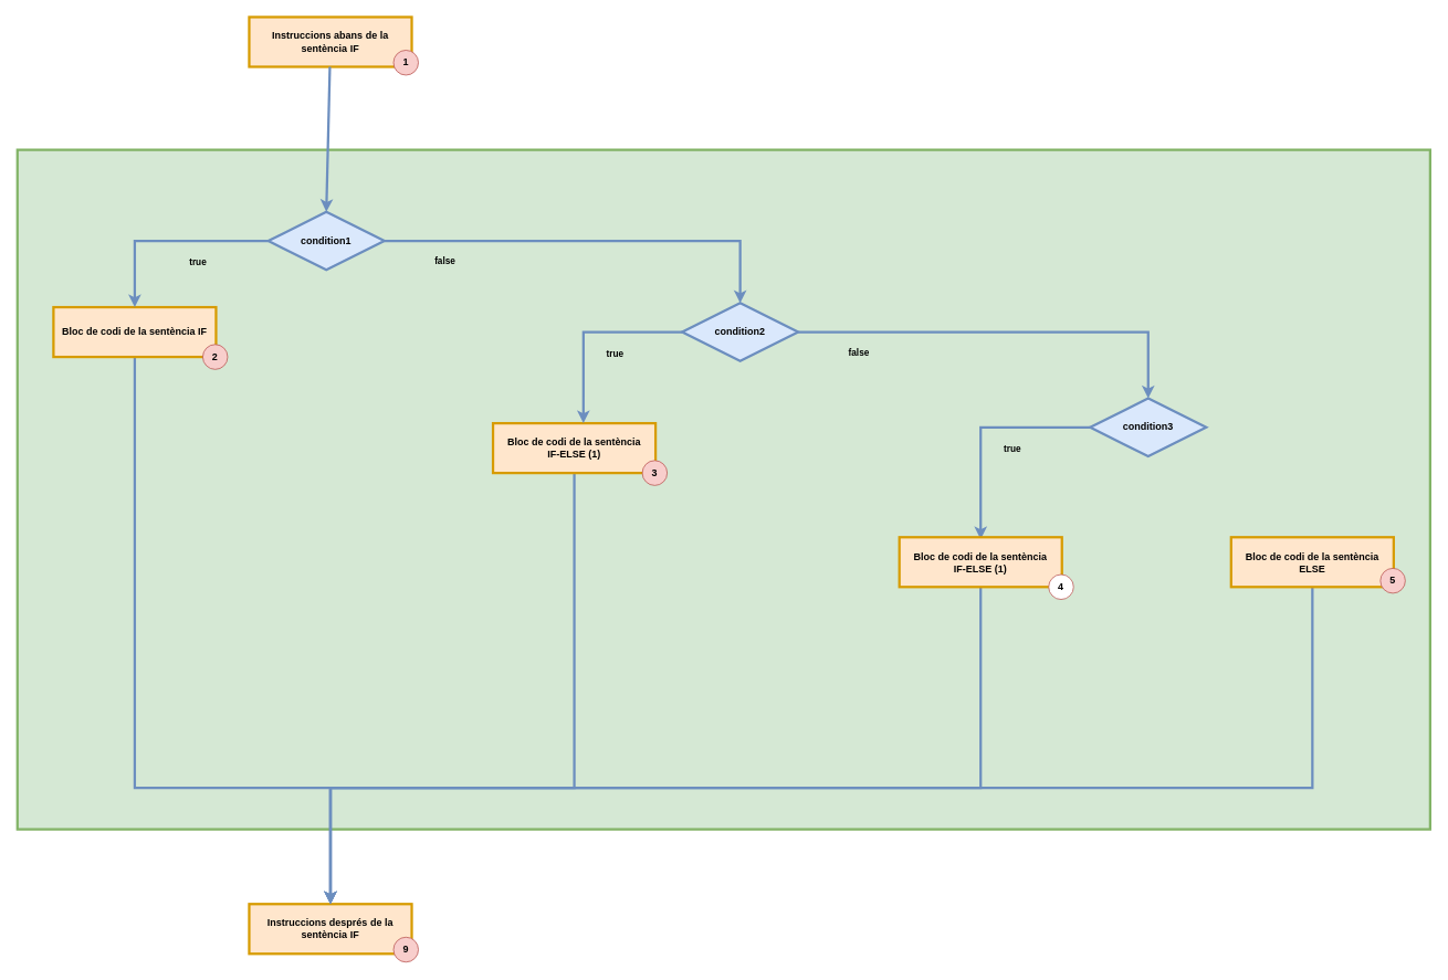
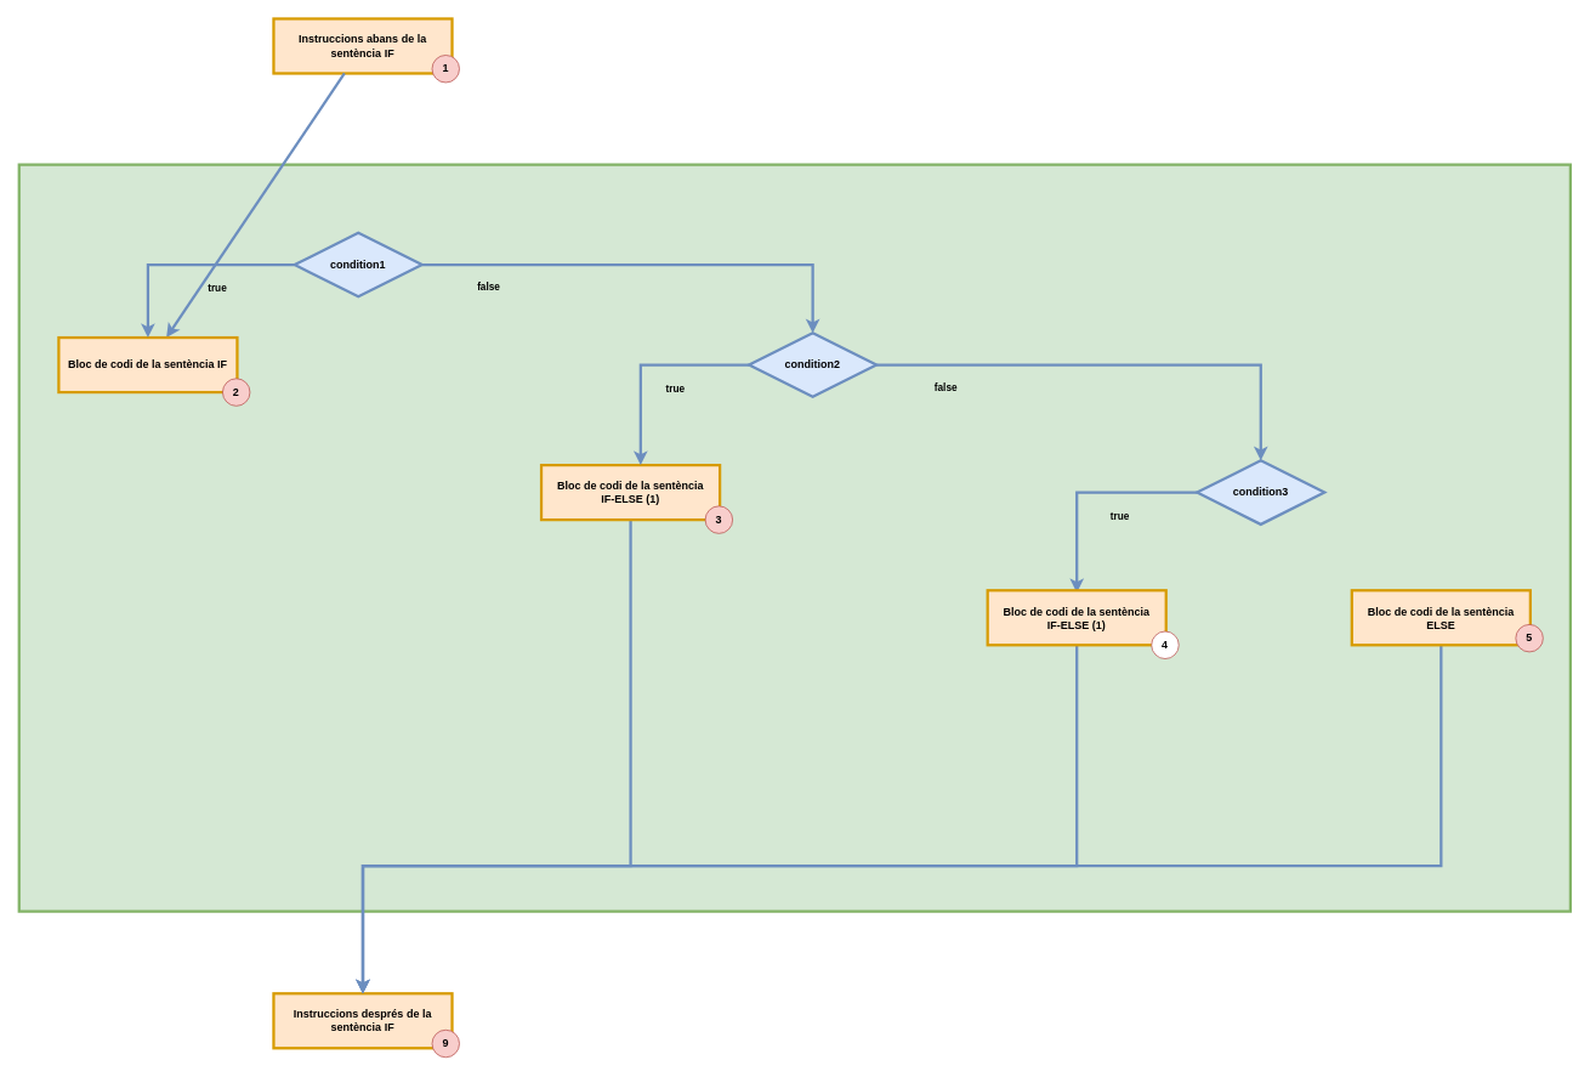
  <mxCell id="0" />
  <mxCell id="1" parent="0" />
  <mxCell id="2" value="" style="verticalLabelPosition=top;verticalAlign=bottom;html=1;shape=mxgraph.basic.rect;fillColor2=none;strokeWidth=3;size=20;indent=100;fillColor=#d5e8d4;strokeColor=#82b366;align=right;horizontal=1;labelPosition=left;labelBackgroundColor=#ffffff;" vertex="1" parent="1"><mxGeometry x="20.5" y="180" width="1703.5" height="820" as="geometry" /></mxCell>
  <mxCell id="3" value="&lt;b&gt;Instruccions abans de la sentència IF&lt;/b&gt;" style="rounded=0;whiteSpace=wrap;html=1;fillColor=#ffe6cc;strokeColor=#d79b00;strokeWidth=3;" vertex="1" parent="1"><mxGeometry x="300" y="20" width="196" height="60" as="geometry" /></mxCell>
  <mxCell id="4" value="&lt;b&gt;condition1&lt;/b&gt;" style="strokeWidth=3;html=1;shape=mxgraph.flowchart.decision;whiteSpace=wrap;fillColor=#dae8fc;strokeColor=#6c8ebf;" vertex="1" parent="1"><mxGeometry x="323" y="255" width="140" height="70" as="geometry" /></mxCell>
- <mxCell id="5" value="" style="endArrow=classic;html=1;rounded=0;entryX=0.5;entryY=0;entryDx=0;entryDy=0;entryPerimeter=0;fillColor=#dae8fc;strokeColor=#6c8ebf;strokeWidth=3;" edge="1" parent="1" source="3" target="4"><mxGeometry width="50" height="50" relative="1" as="geometry"><mxPoint x="374" y="430" as="sourcePoint" /><mxPoint x="524" y="240" as="targetPoint" /></mxGeometry></mxCell>
- <mxCell id="6" style="edgeStyle=orthogonalEdgeStyle;rounded=0;orthogonalLoop=1;jettySize=auto;html=1;exitX=0.5;exitY=1;exitDx=0;exitDy=0;strokeWidth=3;fillColor=#dae8fc;strokeColor=#6c8ebf;" edge="1" parent="1" source="7" target="9"><mxGeometry relative="1" as="geometry"><Array as="points"><mxPoint x="162" y="950" /><mxPoint x="398" y="950" /></Array></mxGeometry></mxCell>
+ <mxCell id="5" value="" style="endArrow=classic;html=1;rounded=0;fillColor=#dae8fc;strokeColor=#6c8ebf;strokeWidth=3;" edge="1" parent="1" source="3" target="7"><mxGeometry width="50" height="50" relative="1" as="geometry"><mxPoint x="374" y="430" as="sourcePoint" /><mxPoint x="524" y="240" as="targetPoint" /></mxGeometry></mxCell>
  <mxCell id="7" value="&lt;b&gt;Bloc de codi de la sentència IF&lt;br&gt;&lt;/b&gt;" style="rounded=0;whiteSpace=wrap;html=1;fillColor=#ffe6cc;strokeColor=#d79b00;strokeWidth=3;" vertex="1" parent="1"><mxGeometry x="64" y="370" width="196" height="60" as="geometry" /></mxCell>
  <mxCell id="8" value="&lt;b&gt;true&lt;/b&gt;" style="endArrow=classic;html=1;rounded=0;exitX=0;exitY=0.5;exitDx=0;exitDy=0;exitPerimeter=0;fillColor=#dae8fc;strokeColor=#6c8ebf;jumpSize=20;strokeWidth=3;labelBackgroundColor=#d5e8d4;edgeStyle=orthogonalEdgeStyle;" edge="1" parent="1" source="4" target="7"><mxGeometry x="-0.294" y="26" width="50" height="50" relative="1" as="geometry"><mxPoint x="344" y="430" as="sourcePoint" /><mxPoint x="394" y="380" as="targetPoint" /><mxPoint as="offset" /></mxGeometry></mxCell>
  <mxCell id="9" value="&lt;b&gt;Instruccions després de la sentència IF&lt;/b&gt;" style="rounded=0;whiteSpace=wrap;html=1;fillColor=#ffe6cc;strokeColor=#d79b00;strokeWidth=3;" vertex="1" parent="1"><mxGeometry x="300" y="1090" width="196" height="60" as="geometry" /></mxCell>
  <mxCell id="10" value="&lt;b&gt;1&lt;/b&gt;" style="ellipse;whiteSpace=wrap;html=1;aspect=fixed;fillColor=#f8cecc;strokeColor=#b85450;" vertex="1" parent="1"><mxGeometry x="474" y="60" width="30" height="30" as="geometry" /></mxCell>
  <mxCell id="11" value="&lt;span&gt;2&lt;/span&gt;" style="ellipse;whiteSpace=wrap;html=1;aspect=fixed;fillColor=#f8cecc;strokeColor=#b85450;fontStyle=1" vertex="1" parent="1"><mxGeometry x="244" y="415" width="30" height="30" as="geometry" /></mxCell>
  <mxCell id="12" value="&lt;b&gt;false&lt;/b&gt;" style="endArrow=classic;html=1;rounded=0;fillColor=#dae8fc;strokeColor=#6c8ebf;jumpSize=20;strokeWidth=3;labelBackgroundColor=#d5e8d4;edgeStyle=orthogonalEdgeStyle;exitX=1;exitY=0.5;exitDx=0;exitDy=0;exitPerimeter=0;entryX=0.5;entryY=0;entryDx=0;entryDy=0;entryPerimeter=0;" edge="1" parent="1" source="4" target="13"><mxGeometry x="-0.71" y="-25" width="50" height="50" relative="1" as="geometry"><mxPoint x="474" y="270" as="sourcePoint" /><mxPoint x="632" y="370" as="targetPoint" /><mxPoint as="offset" /></mxGeometry></mxCell>
  <mxCell id="13" value="&lt;b&gt;condition2&lt;/b&gt;" style="strokeWidth=3;html=1;shape=mxgraph.flowchart.decision;whiteSpace=wrap;fillColor=#dae8fc;strokeColor=#6c8ebf;" vertex="1" parent="1"><mxGeometry x="822" y="365" width="140" height="70" as="geometry" /></mxCell>
  <mxCell id="14" style="edgeStyle=orthogonalEdgeStyle;rounded=0;orthogonalLoop=1;jettySize=auto;html=1;entryX=0.5;entryY=0;entryDx=0;entryDy=0;exitX=0.5;exitY=1;exitDx=0;exitDy=0;strokeWidth=3;fillColor=#dae8fc;strokeColor=#6c8ebf;" edge="1" parent="1" source="15" target="9"><mxGeometry relative="1" as="geometry"><Array as="points"><mxPoint x="692" y="950" /><mxPoint x="398" y="950" /></Array></mxGeometry></mxCell>
  <mxCell id="15" value="&lt;b&gt;Bloc de codi de la sentència&lt;br&gt;IF-ELSE (1)&lt;br&gt;&lt;/b&gt;" style="rounded=0;whiteSpace=wrap;html=1;fillColor=#ffe6cc;strokeColor=#d79b00;strokeWidth=3;" vertex="1" parent="1"><mxGeometry x="594" y="510" width="196" height="60" as="geometry" /></mxCell>
  <mxCell id="16" value="3" style="ellipse;whiteSpace=wrap;html=1;aspect=fixed;fillColor=#f8cecc;strokeColor=#b85450;fontStyle=1" vertex="1" parent="1"><mxGeometry x="774" y="555" width="30" height="30" as="geometry" /></mxCell>
  <mxCell id="17" value="&lt;b&gt;true&lt;/b&gt;" style="endArrow=classic;html=1;rounded=0;exitX=0;exitY=0.5;exitDx=0;exitDy=0;exitPerimeter=0;fillColor=#dae8fc;strokeColor=#6c8ebf;jumpSize=20;strokeWidth=3;labelBackgroundColor=#d5e8d4;edgeStyle=orthogonalEdgeStyle;entryX=0.556;entryY=0;entryDx=0;entryDy=0;entryPerimeter=0;" edge="1" parent="1" source="13" target="15"><mxGeometry x="-0.294" y="26" width="50" height="50" relative="1" as="geometry"><mxPoint x="804" y="400" as="sourcePoint" /><mxPoint x="638" y="505" as="targetPoint" /><mxPoint as="offset" /></mxGeometry></mxCell>
- <mxCell id="18" value="&lt;b&gt;condition3&lt;/b&gt;" style="strokeWidth=3;html=1;shape=mxgraph.flowchart.decision;whiteSpace=wrap;fillColor=#dae8fc;strokeColor=#6c8ebf;" vertex="1" parent="1"><mxGeometry x="1314" y="480" width="140" height="70" as="geometry" /></mxCell>
+ <mxCell id="18" value="&lt;b&gt;condition3&lt;/b&gt;" style="strokeWidth=3;html=1;shape=mxgraph.flowchart.decision;whiteSpace=wrap;fillColor=#dae8fc;strokeColor=#6c8ebf;" vertex="1" parent="1"><mxGeometry x="1314" y="505" width="140" height="70" as="geometry" /></mxCell>
  <mxCell id="19" value="&lt;b&gt;false&lt;/b&gt;" style="endArrow=classic;html=1;rounded=0;fillColor=#dae8fc;strokeColor=#6c8ebf;jumpSize=20;strokeWidth=3;labelBackgroundColor=#d5e8d4;edgeStyle=orthogonalEdgeStyle;entryX=0.5;entryY=0;entryDx=0;entryDy=0;entryPerimeter=0;exitX=1;exitY=0.5;exitDx=0;exitDy=0;exitPerimeter=0;" edge="1" parent="1" source="13" target="18"><mxGeometry x="-0.71" y="-25" width="50" height="50" relative="1" as="geometry"><mxPoint x="1004" y="401" as="sourcePoint" /><mxPoint x="1386" y="500" as="targetPoint" /><mxPoint as="offset" /></mxGeometry></mxCell>
  <mxCell id="20" value="&lt;b&gt;true&lt;/b&gt;" style="endArrow=classic;html=1;rounded=0;exitX=0;exitY=0.5;exitDx=0;exitDy=0;exitPerimeter=0;fillColor=#dae8fc;strokeColor=#6c8ebf;jumpSize=20;strokeWidth=3;labelBackgroundColor=#d5e8d4;edgeStyle=orthogonalEdgeStyle;entryX=0.5;entryY=0.042;entryDx=0;entryDy=0;entryPerimeter=0;" edge="1" parent="1" source="18" target="22"><mxGeometry x="-0.294" y="26" width="50" height="50" relative="1" as="geometry"><mxPoint x="1303" y="540" as="sourcePoint" /><mxPoint x="1182" y="650" as="targetPoint" /><mxPoint as="offset" /></mxGeometry></mxCell>
  <mxCell id="21" style="edgeStyle=orthogonalEdgeStyle;rounded=0;orthogonalLoop=1;jettySize=auto;html=1;exitX=0.5;exitY=1;exitDx=0;exitDy=0;strokeWidth=3;fillColor=#dae8fc;strokeColor=#6c8ebf;" edge="1" parent="1" source="22" target="9"><mxGeometry relative="1" as="geometry"><Array as="points"><mxPoint x="1182" y="950" /><mxPoint x="398" y="950" /></Array></mxGeometry></mxCell>
  <mxCell id="22" value="&lt;b&gt;Bloc de codi de la sentència&lt;br&gt;IF-ELSE (1)&lt;br&gt;&lt;/b&gt;" style="rounded=0;whiteSpace=wrap;html=1;fillColor=#ffe6cc;strokeColor=#d79b00;strokeWidth=3;" vertex="1" parent="1"><mxGeometry x="1084" y="647.5" width="196" height="60" as="geometry" /></mxCell>
  <mxCell id="23" value="4" style="ellipse;whiteSpace=wrap;html=1;aspect=fixed;fillColor=#ffffff;strokeColor=#b85450;fontStyle=1;" vertex="1" parent="1"><mxGeometry x="1264" y="692.5" width="30" height="30" as="geometry" /></mxCell>
  <mxCell id="24" style="edgeStyle=orthogonalEdgeStyle;rounded=0;orthogonalLoop=1;jettySize=auto;html=1;strokeWidth=3;fillColor=#dae8fc;strokeColor=#6c8ebf;" edge="1" parent="1" source="25" target="9"><mxGeometry relative="1" as="geometry"><Array as="points"><mxPoint x="1582" y="950" /><mxPoint x="398" y="950" /></Array></mxGeometry></mxCell>
  <mxCell id="25" value="&lt;b&gt;Bloc de codi de la sentència&lt;br&gt;&lt;/b&gt;&lt;div&gt;&lt;b&gt;ELSE&lt;/b&gt;&lt;/div&gt;" style="rounded=0;whiteSpace=wrap;html=1;fillColor=#ffe6cc;strokeColor=#d79b00;strokeWidth=3;" vertex="1" parent="1"><mxGeometry x="1484" y="647.5" width="196" height="60" as="geometry" /></mxCell>
  <mxCell id="26" value="5" style="ellipse;whiteSpace=wrap;html=1;aspect=fixed;fillColor=#f8cecc;strokeColor=#b85450;fontStyle=1" vertex="1" parent="1"><mxGeometry x="1664" y="685" width="30" height="30" as="geometry" /></mxCell>
  <mxCell id="27" value="9" style="ellipse;whiteSpace=wrap;html=1;aspect=fixed;fillColor=#f8cecc;strokeColor=#b85450;fontStyle=1" vertex="1" parent="1"><mxGeometry x="474" y="1130" width="30" height="30" as="geometry" /></mxCell>
